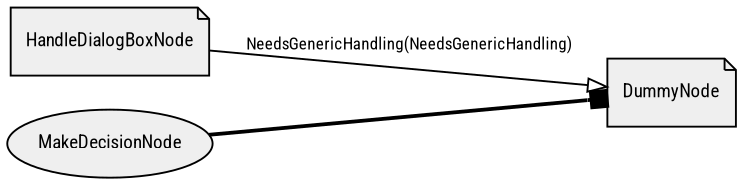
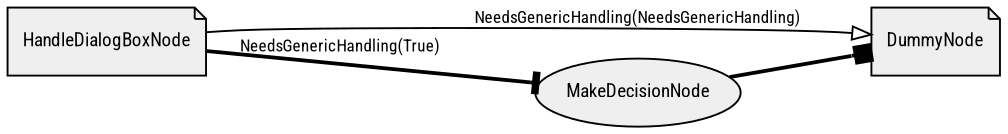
  digraph {
    compound=true
    fontname="Roboto Condensed"
    rankdir=LR
    node [fillcolor="#EFEFEF" fontname="Roboto Condensed" fontsize=10 shape=note style="rounded,filled"]
    edge [fontname="Roboto Condensed" fontsize=9 style=bold]
    n1 [label=HandleDialogBoxNode]
    n2 [label=DummyNode]
    n3 [label=MakeDecisionNode shape=ellipse]
    n1 -> n2 [arrowhead=onormal label="NeedsGenericHandling(NeedsGenericHandling)" style=solid]
+   n1 -> n3 [arrowhead=tee label="NeedsGenericHandling(True)"]
    n3 -> n2 [arrowhead=box]
  }
